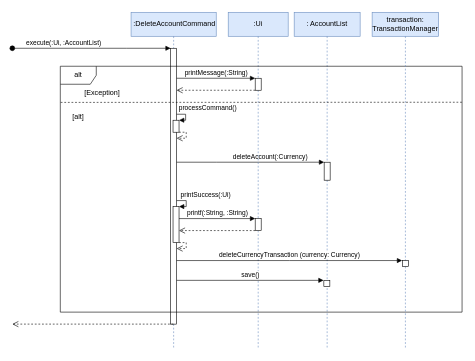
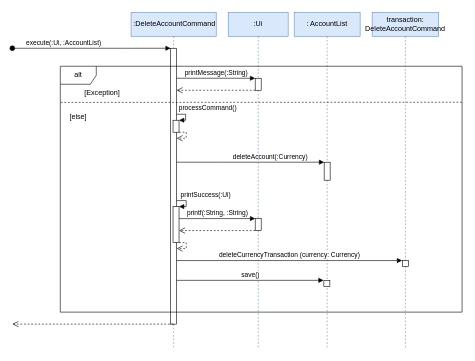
  <mxCell id="0" />
  <mxCell id="1" parent="0" />
  <mxCell id="2" value="&amp;nbsp;:DeleteAccountCommand" style="shape=umlLifeline;perimeter=lifelinePerimeter;whiteSpace=wrap;html=1;container=1;dropTarget=0;collapsible=0;recursiveResize=0;outlineConnect=0;portConstraint=eastwest;newEdgeStyle={&quot;edgeStyle&quot;:&quot;elbowEdgeStyle&quot;,&quot;elbow&quot;:&quot;vertical&quot;,&quot;curved&quot;:0,&quot;rounded&quot;:0};fillColor=#dae8fc;strokeColor=#6c8ebf;" parent="1" vertex="1"><mxGeometry x="218" y="20" width="142" height="560" as="geometry" /></mxCell>
  <mxCell id="3" value="" style="html=1;points=[];perimeter=orthogonalPerimeter;outlineConnect=0;targetShapes=umlLifeline;portConstraint=eastwest;newEdgeStyle={&quot;edgeStyle&quot;:&quot;elbowEdgeStyle&quot;,&quot;elbow&quot;:&quot;vertical&quot;,&quot;curved&quot;:0,&quot;rounded&quot;:0};" parent="2" vertex="1"><mxGeometry x="66" y="60" width="10" height="460" as="geometry" /></mxCell>
  <mxCell id="4" value="" style="html=1;points=[];perimeter=orthogonalPerimeter;outlineConnect=0;targetShapes=umlLifeline;portConstraint=eastwest;newEdgeStyle={&quot;edgeStyle&quot;:&quot;elbowEdgeStyle&quot;,&quot;elbow&quot;:&quot;vertical&quot;,&quot;curved&quot;:0,&quot;rounded&quot;:0};" parent="2" vertex="1"><mxGeometry x="70" y="180" width="10" height="20" as="geometry" /></mxCell>
  <mxCell id="5" value="processCommand()" style="html=1;align=left;spacingLeft=2;endArrow=block;rounded=0;edgeStyle=orthogonalEdgeStyle;curved=0;rounded=0;" parent="2" source="3" target="4" edge="1"><mxGeometry x="-1" y="10" relative="1" as="geometry"><mxPoint x="82" y="170" as="sourcePoint" /><Array as="points"><mxPoint x="91" y="170" /><mxPoint x="91" y="180" /></Array><mxPoint as="offset" /><mxPoint x="86" y="180" as="targetPoint" /></mxGeometry></mxCell>
  <mxCell id="6" value="" style="html=1;verticalAlign=bottom;endArrow=open;dashed=1;endSize=8;edgeStyle=orthogonalEdgeStyle;elbow=vertical;rounded=0;" parent="2" source="4" target="3" edge="1"><mxGeometry relative="1" as="geometry"><mxPoint x="115" y="250" as="sourcePoint" /><mxPoint x="55" y="210.043" as="targetPoint" /><Array as="points"><mxPoint x="92" y="200" /><mxPoint x="92" y="210" /></Array></mxGeometry></mxCell>
  <mxCell id="7" value="" style="html=1;points=[];perimeter=orthogonalPerimeter;outlineConnect=0;targetShapes=umlLifeline;portConstraint=eastwest;newEdgeStyle={&quot;edgeStyle&quot;:&quot;elbowEdgeStyle&quot;,&quot;elbow&quot;:&quot;vertical&quot;,&quot;curved&quot;:0,&quot;rounded&quot;:0};" parent="2" vertex="1"><mxGeometry x="70" y="324" width="10" height="60" as="geometry" /></mxCell>
  <mxCell id="8" value="printSuccess(:Ui)" style="html=1;align=left;spacingLeft=2;endArrow=block;rounded=0;edgeStyle=orthogonalEdgeStyle;curved=0;rounded=0;" parent="2" target="7" edge="1"><mxGeometry x="-0.824" y="10" relative="1" as="geometry"><mxPoint x="76" y="314" as="sourcePoint" /><Array as="points"><mxPoint x="92" y="314" /><mxPoint x="92" y="324" /></Array><mxPoint as="offset" /><mxPoint x="82" y="324" as="targetPoint" /></mxGeometry></mxCell>
  <mxCell id="9" value="" style="html=1;verticalAlign=bottom;endArrow=open;dashed=1;endSize=8;edgeStyle=orthogonalEdgeStyle;elbow=vertical;rounded=0;" parent="2" source="7" edge="1"><mxGeometry relative="1" as="geometry"><mxPoint x="115" y="364" as="sourcePoint" /><mxPoint x="76" y="394" as="targetPoint" /><Array as="points"><mxPoint x="92" y="384" /><mxPoint x="92" y="394" /></Array></mxGeometry></mxCell>
  <mxCell id="10" value="" style="html=1;verticalAlign=bottom;endArrow=open;dashed=1;endSize=8;edgeStyle=elbowEdgeStyle;elbow=vertical;curved=0;rounded=0;" parent="1" edge="1"><mxGeometry relative="1" as="geometry"><mxPoint x="20" y="540" as="targetPoint" /><mxPoint x="288.5" y="540" as="sourcePoint" /><Array as="points"><mxPoint x="230" y="540" /><mxPoint x="220" y="480" /><mxPoint x="210" y="450" /><mxPoint x="200" y="460" /><mxPoint x="80" y="370" /></Array></mxGeometry></mxCell>
  <mxCell id="11" value=": AccountList" style="shape=umlLifeline;perimeter=lifelinePerimeter;whiteSpace=wrap;html=1;container=1;dropTarget=0;collapsible=0;recursiveResize=0;outlineConnect=0;portConstraint=eastwest;newEdgeStyle={&quot;edgeStyle&quot;:&quot;elbowEdgeStyle&quot;,&quot;elbow&quot;:&quot;vertical&quot;,&quot;curved&quot;:0,&quot;rounded&quot;:0};fillColor=#dae8fc;strokeColor=#6c8ebf;" parent="1" vertex="1"><mxGeometry x="490" y="20" width="110" height="560" as="geometry" /></mxCell>
  <mxCell id="12" value="" style="html=1;points=[];perimeter=orthogonalPerimeter;outlineConnect=0;targetShapes=umlLifeline;portConstraint=eastwest;newEdgeStyle={&quot;edgeStyle&quot;:&quot;elbowEdgeStyle&quot;,&quot;elbow&quot;:&quot;vertical&quot;,&quot;curved&quot;:0,&quot;rounded&quot;:0};" parent="11" vertex="1"><mxGeometry x="50" y="250" width="10" height="30" as="geometry" /></mxCell>
  <mxCell id="13" value="deleteAccount(:Currency)" style="html=1;verticalAlign=bottom;endArrow=block;edgeStyle=elbowEdgeStyle;elbow=vertical;curved=0;rounded=0;" parent="1" source="3" target="12" edge="1"><mxGeometry x="0.271" relative="1" as="geometry"><mxPoint x="273" y="270" as="sourcePoint" /><Array as="points"><mxPoint x="360" y="270" /></Array><mxPoint as="offset" /></mxGeometry></mxCell>
  <mxCell id="14" value=":Ui" style="shape=umlLifeline;perimeter=lifelinePerimeter;whiteSpace=wrap;html=1;container=1;dropTarget=0;collapsible=0;recursiveResize=0;outlineConnect=0;portConstraint=eastwest;newEdgeStyle={&quot;edgeStyle&quot;:&quot;elbowEdgeStyle&quot;,&quot;elbow&quot;:&quot;vertical&quot;,&quot;curved&quot;:0,&quot;rounded&quot;:0};fillColor=#dae8fc;strokeColor=#6c8ebf;" parent="1" vertex="1"><mxGeometry x="380" y="20" width="100" height="560" as="geometry" /></mxCell>
  <mxCell id="15" value="" style="html=1;points=[];perimeter=orthogonalPerimeter;outlineConnect=0;targetShapes=umlLifeline;portConstraint=eastwest;newEdgeStyle={&quot;edgeStyle&quot;:&quot;elbowEdgeStyle&quot;,&quot;elbow&quot;:&quot;vertical&quot;,&quot;curved&quot;:0,&quot;rounded&quot;:0};" parent="14" vertex="1"><mxGeometry x="45" y="344" width="10" height="20" as="geometry" /></mxCell>
  <mxCell id="16" value="printf(:String, :String)" style="html=1;verticalAlign=bottom;endArrow=block;edgeStyle=elbowEdgeStyle;elbow=vertical;curved=0;rounded=0;" parent="1" source="7" target="15" edge="1"><mxGeometry x="0.008" relative="1" as="geometry"><mxPoint x="560" y="374" as="sourcePoint" /><Array as="points"><mxPoint x="340" y="364" /><mxPoint x="450" y="384" /><mxPoint x="590" y="364" /></Array><mxPoint as="offset" /></mxGeometry></mxCell>
  <mxCell id="17" value="" style="html=1;verticalAlign=bottom;endArrow=open;dashed=1;endSize=8;edgeStyle=elbowEdgeStyle;elbow=vertical;curved=0;rounded=0;" parent="1" source="15" target="7" edge="1"><mxGeometry relative="1" as="geometry"><mxPoint x="635" y="439" as="targetPoint" /><Array as="points"><mxPoint x="360" y="384" /><mxPoint x="620" y="404" /><mxPoint x="560" y="444" /></Array></mxGeometry></mxCell>
  <mxCell id="18" value="execute(:Ui, :AccountList)&amp;nbsp;" style="html=1;verticalAlign=bottom;startArrow=oval;startFill=1;endArrow=block;startSize=8;edgeStyle=elbowEdgeStyle;elbow=vertical;curved=0;rounded=0;" parent="1" target="3" edge="1"><mxGeometry x="-0.342" width="60" relative="1" as="geometry"><mxPoint x="20" y="80" as="sourcePoint" /><mxPoint x="260" y="100" as="targetPoint" /><Array as="points"><mxPoint x="210" y="80" /><mxPoint x="160" y="100" /></Array><mxPoint as="offset" /></mxGeometry></mxCell>
  <mxCell id="19" value="alt" style="shape=umlFrame;whiteSpace=wrap;html=1;pointerEvents=0;" parent="1" vertex="1"><mxGeometry x="100" y="110" width="670" height="410" as="geometry" /></mxCell>
  <mxCell id="20" value="" style="endArrow=none;dashed=1;html=1;strokeWidth=1;rounded=0;exitX=0.001;exitY=0.147;exitDx=0;exitDy=0;exitPerimeter=0;" parent="1" edge="1" source="19"><mxGeometry width="50" height="50" relative="1" as="geometry"><mxPoint x="100.72" y="168.955" as="sourcePoint" /><mxPoint x="770" y="170" as="targetPoint" /></mxGeometry></mxCell>
  <mxCell id="21" value="" style="html=1;points=[];perimeter=orthogonalPerimeter;outlineConnect=0;targetShapes=umlLifeline;portConstraint=eastwest;newEdgeStyle={&quot;edgeStyle&quot;:&quot;elbowEdgeStyle&quot;,&quot;elbow&quot;:&quot;vertical&quot;,&quot;curved&quot;:0,&quot;rounded&quot;:0};" parent="1" vertex="1"><mxGeometry x="425" y="130" width="10" height="20" as="geometry" /></mxCell>
  <mxCell id="22" value="printMessage(:String)" style="html=1;verticalAlign=bottom;endArrow=block;edgeStyle=elbowEdgeStyle;elbow=vertical;curved=0;rounded=0;" parent="1" source="3" target="21" edge="1"><mxGeometry relative="1" as="geometry"><mxPoint x="280" y="130" as="sourcePoint" /><Array as="points"><mxPoint x="336" y="130" /><mxPoint x="446" y="150" /><mxPoint x="586" y="130" /></Array></mxGeometry></mxCell>
  <mxCell id="23" value="" style="html=1;verticalAlign=bottom;endArrow=open;dashed=1;endSize=8;edgeStyle=elbowEdgeStyle;elbow=vertical;curved=0;rounded=0;" parent="1" source="21" target="3" edge="1"><mxGeometry relative="1" as="geometry"><mxPoint x="274" y="150" as="targetPoint" /><Array as="points"><mxPoint x="356" y="150" /><mxPoint x="616" y="170" /><mxPoint x="556" y="210" /></Array></mxGeometry></mxCell>
  <mxCell id="24" value="[Exception]" style="text;html=1;strokeColor=none;fillColor=none;align=center;verticalAlign=middle;whiteSpace=wrap;rounded=0;" parent="1" vertex="1"><mxGeometry x="140" y="140" width="60" height="30" as="geometry" /></mxCell>
- <mxCell id="25" value="[alt]" style="text;html=1;strokeColor=none;fillColor=none;align=center;verticalAlign=middle;whiteSpace=wrap;rounded=0;" parent="1" vertex="1"><mxGeometry x="100" y="180" width="60" height="30" as="geometry" /></mxCell>
- <mxCell id="26" value="transaction: TransactionManager" style="shape=umlLifeline;perimeter=lifelinePerimeter;whiteSpace=wrap;html=1;container=1;dropTarget=0;collapsible=0;recursiveResize=0;outlineConnect=0;portConstraint=eastwest;newEdgeStyle={&quot;edgeStyle&quot;:&quot;elbowEdgeStyle&quot;,&quot;elbow&quot;:&quot;vertical&quot;,&quot;curved&quot;:0,&quot;rounded&quot;:0};fillColor=#dae8fc;strokeColor=#6c8ebf;" parent="1" vertex="1"><mxGeometry x="620" y="20" width="111" height="560" as="geometry" /></mxCell>
+ <mxCell id="25" value="[else]" style="text;html=1;strokeColor=none;fillColor=none;align=center;verticalAlign=middle;whiteSpace=wrap;rounded=0;" parent="1" vertex="1"><mxGeometry x="100" y="180" width="60" height="30" as="geometry" /></mxCell>
+ <mxCell id="26" value="transaction: DeleteAccountCommand" style="shape=umlLifeline;perimeter=lifelinePerimeter;whiteSpace=wrap;html=1;container=1;dropTarget=0;collapsible=0;recursiveResize=0;outlineConnect=0;portConstraint=eastwest;newEdgeStyle={&quot;edgeStyle&quot;:&quot;elbowEdgeStyle&quot;,&quot;elbow&quot;:&quot;vertical&quot;,&quot;curved&quot;:0,&quot;rounded&quot;:0};fillColor=#dae8fc;strokeColor=#6c8ebf;" parent="1" vertex="1"><mxGeometry x="620" y="20" width="111" height="560" as="geometry" /></mxCell>
  <mxCell id="27" value="" style="html=1;points=[];perimeter=orthogonalPerimeter;outlineConnect=0;targetShapes=umlLifeline;portConstraint=eastwest;newEdgeStyle={&quot;edgeStyle&quot;:&quot;elbowEdgeStyle&quot;,&quot;elbow&quot;:&quot;vertical&quot;,&quot;curved&quot;:0,&quot;rounded&quot;:0};" parent="26" vertex="1"><mxGeometry x="50.5" y="414" width="10" height="10" as="geometry" /></mxCell>
  <mxCell id="28" value="deleteCurrencyTransaction (currency: Currency)" style="html=1;verticalAlign=bottom;endArrow=block;edgeStyle=elbowEdgeStyle;elbow=vertical;curved=0;rounded=0;" parent="1" edge="1"><mxGeometry relative="1" as="geometry"><mxPoint x="294" y="434" as="sourcePoint" /><mxPoint x="670" y="434" as="targetPoint" /></mxGeometry></mxCell>
  <mxCell id="29" value="" style="html=1;points=[];perimeter=orthogonalPerimeter;outlineConnect=0;targetShapes=umlLifeline;portConstraint=eastwest;newEdgeStyle={&quot;edgeStyle&quot;:&quot;elbowEdgeStyle&quot;,&quot;elbow&quot;:&quot;vertical&quot;,&quot;curved&quot;:0,&quot;rounded&quot;:0};" parent="1" vertex="1"><mxGeometry x="539.5" y="467" width="10" height="10" as="geometry" /></mxCell>
  <mxCell id="30" value="save()" style="html=1;verticalAlign=bottom;endArrow=block;edgeStyle=elbowEdgeStyle;elbow=vertical;curved=0;rounded=0;" parent="1" edge="1"><mxGeometry relative="1" as="geometry"><mxPoint x="294" y="467" as="sourcePoint" /><mxPoint x="539" y="467" as="targetPoint" /></mxGeometry></mxCell>
